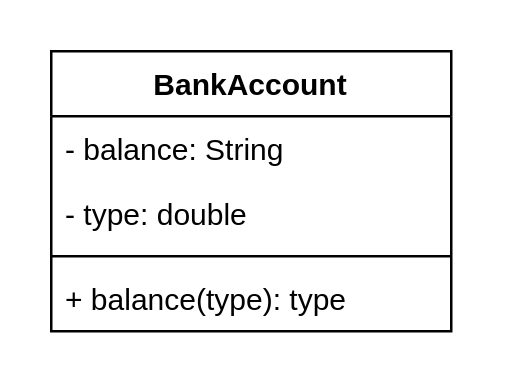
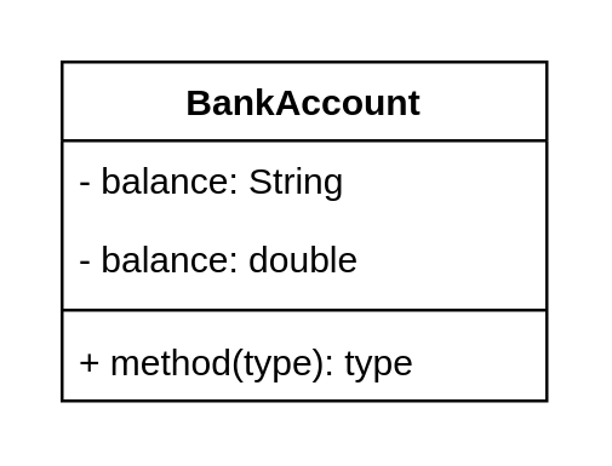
  <mxCell id="0" />
  <mxCell id="1" parent="0" />
  <mxCell id="2" value="BankAccount" style="swimlane;fontStyle=1;align=center;verticalAlign=top;childLayout=stackLayout;horizontal=1;startSize=26;horizontalStack=0;resizeParent=1;resizeParentMax=0;resizeLast=0;collapsible=1;marginBottom=0;" vertex="1" parent="1"><mxGeometry x="20" y="20" width="160" height="112" as="geometry" /></mxCell>
  <mxCell id="3" value="- balance: String" style="text;strokeColor=none;fillColor=none;align=left;verticalAlign=top;spacingLeft=4;spacingRight=4;overflow=hidden;rotatable=0;points=[[0,0.5],[1,0.5]];portConstraint=eastwest;" vertex="1" parent="2"><mxGeometry y="26" width="160" height="26" as="geometry" /></mxCell>
- <mxCell id="4" value="- type: double" style="text;strokeColor=none;fillColor=none;align=left;verticalAlign=top;spacingLeft=4;spacingRight=4;overflow=hidden;rotatable=0;points=[[0,0.5],[1,0.5]];portConstraint=eastwest;" vertex="1" parent="2"><mxGeometry y="52" width="160" height="26" as="geometry" /></mxCell>
+ <mxCell id="4" value="- balance: double" style="text;strokeColor=none;fillColor=none;align=left;verticalAlign=top;spacingLeft=4;spacingRight=4;overflow=hidden;rotatable=0;points=[[0,0.5],[1,0.5]];portConstraint=eastwest;" vertex="1" parent="2"><mxGeometry y="52" width="160" height="26" as="geometry" /></mxCell>
  <mxCell id="5" value="" style="line;strokeWidth=1;fillColor=none;align=left;verticalAlign=middle;spacingTop=-1;spacingLeft=3;spacingRight=3;rotatable=0;labelPosition=right;points=[];portConstraint=eastwest;strokeColor=inherit;" vertex="1" parent="2"><mxGeometry y="78" width="160" height="8" as="geometry" /></mxCell>
- <mxCell id="6" value="+ balance(type): type" style="text;strokeColor=none;fillColor=none;align=left;verticalAlign=top;spacingLeft=4;spacingRight=4;overflow=hidden;rotatable=0;points=[[0,0.5],[1,0.5]];portConstraint=eastwest;" vertex="1" parent="2"><mxGeometry y="86" width="160" height="26" as="geometry" /></mxCell>
+ <mxCell id="6" value="+ method(type): type" style="text;strokeColor=none;fillColor=none;align=left;verticalAlign=top;spacingLeft=4;spacingRight=4;overflow=hidden;rotatable=0;points=[[0,0.5],[1,0.5]];portConstraint=eastwest;" vertex="1" parent="2"><mxGeometry y="86" width="160" height="26" as="geometry" /></mxCell>
